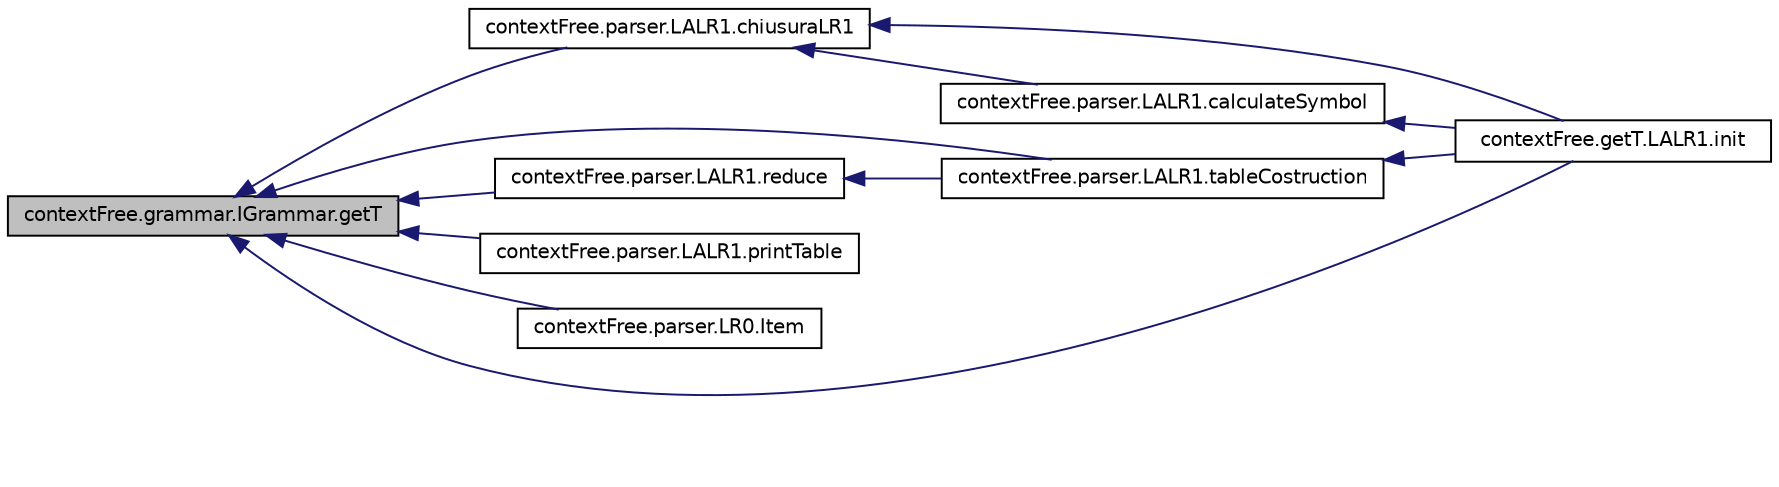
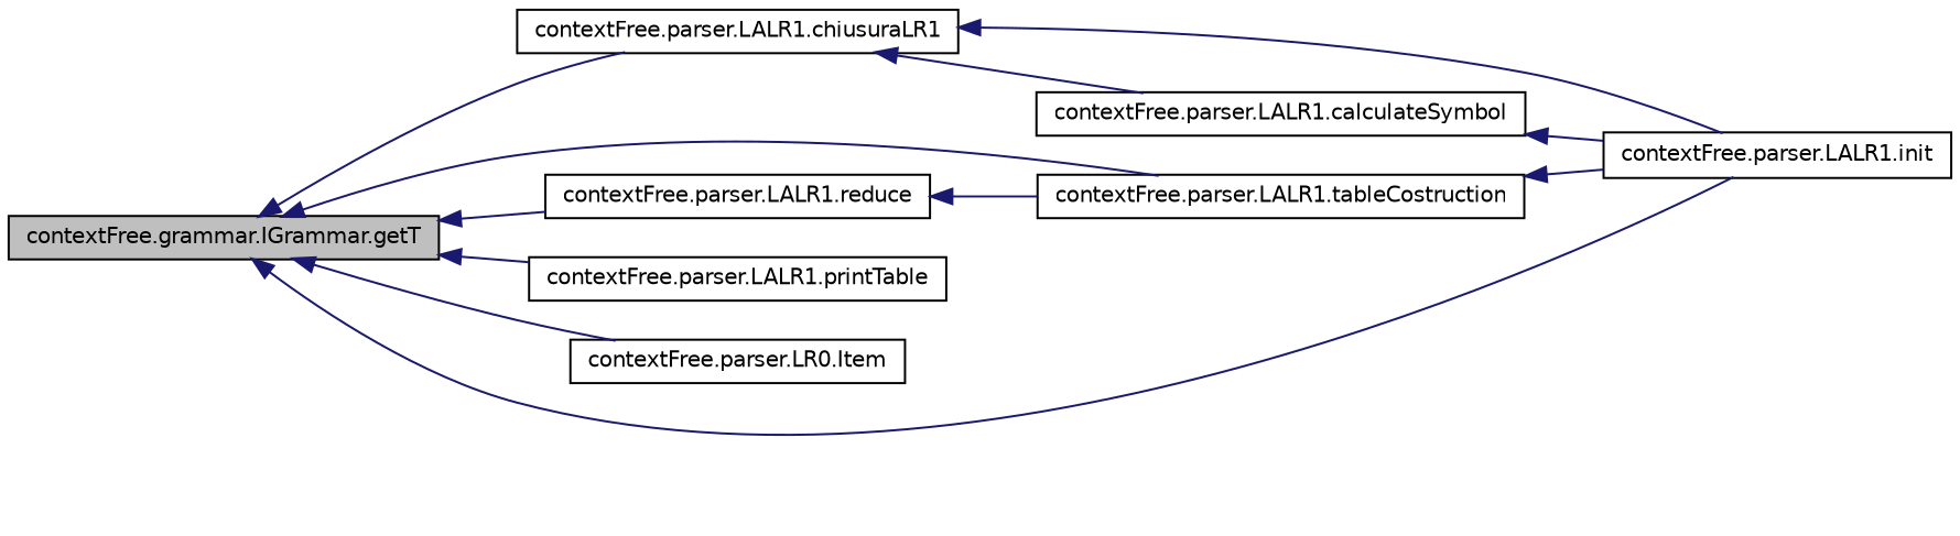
  digraph {
    rankdir=LR
    node [color=black fillcolor=white fontname=Helvetica fontsize=10 shape=record style=filled]
    edge [color=midnightblue dir=back fontname=Helvetica fontsize=10 labelfontname=Helvetica labelfontsize=10 style=solid]
    n1 [fillcolor=grey75 fontcolor=black height=0.2 label="contextFree.grammar.IGrammar.getT" width=0.4]
    n2 [height=0.2 label="contextFree.parser.LALR1.chiusuraLR1" width=0.4]
    n3 [height=0.2 label="contextFree.parser.LALR1.tableCostruction" width=0.4]
    n4 [height=0.2 label="contextFree.parser.LALR1.reduce" width=0.4]
    n5 [height=0.2 label="contextFree.parser.LALR1.printTable" width=0.4]
    n6 [height=0.2 label="contextFree.parser.LR0.Item" width=0.4]
-   n7 [height=0.2 label="contextFree.getT.LALR1.init" width=0.4]
+   n7 [height=0.2 label="contextFree.parser.LALR1.init" width=0.4]
    n8 [height=0.2 label="contextFree.parser.LALR1.calculateSymbol" width=0.4]
    n1 -> n2
    n1 -> n3
    n1 -> n4
    n1 -> n5
    n1 -> n6
    n1 -> n7
    n2 -> n7
    n2 -> n8
    n3 -> n7
    n4 -> n3
    n8 -> n7
  }
